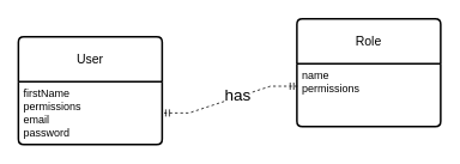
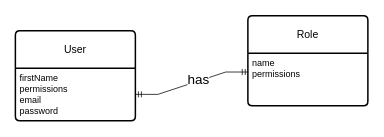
  <mxCell id="0" />
  <mxCell id="1" parent="0" />
  <mxCell id="2" value="User" style="swimlane;childLayout=stackLayout;horizontal=1;startSize=50;horizontalStack=0;rounded=1;fontSize=14;fontStyle=0;strokeWidth=2;resizeParent=0;resizeLast=1;shadow=0;dashed=0;align=center;arcSize=4;whiteSpace=wrap;html=1;" vertex="1" parent="1"><mxGeometry x="20" y="40" width="160" height="120" as="geometry" /></mxCell>
  <mxCell id="3" value="firstName&lt;br&gt;permissions&lt;br&gt;email&lt;br&gt;password" style="align=left;strokeColor=none;fillColor=none;spacingLeft=4;fontSize=12;verticalAlign=top;resizable=0;rotatable=0;part=1;html=1;" vertex="1" parent="2"><mxGeometry y="50" width="160" height="70" as="geometry" /></mxCell>
  <mxCell id="4" value="Role" style="swimlane;childLayout=stackLayout;horizontal=1;startSize=50;horizontalStack=0;rounded=1;fontSize=14;fontStyle=0;strokeWidth=2;resizeParent=0;resizeLast=1;shadow=0;dashed=0;align=center;arcSize=4;whiteSpace=wrap;html=1;" vertex="1" parent="1"><mxGeometry x="330" y="20" width="160" height="120" as="geometry" /></mxCell>
  <mxCell id="5" value="name&lt;br&gt;permissions&lt;br&gt;" style="align=left;strokeColor=none;fillColor=none;spacingLeft=4;fontSize=12;verticalAlign=top;resizable=0;rotatable=0;part=1;html=1;" vertex="1" parent="4"><mxGeometry y="50" width="160" height="70" as="geometry" /></mxCell>
- <mxCell id="6" value="" style="edgeStyle=entityRelationEdgeStyle;fontSize=12;html=1;endArrow=ERmandOne;startArrow=ERmandOne;rounded=0;entryX=1;entryY=0.5;entryDx=0;entryDy=0;exitX=0.003;exitY=0.36;exitDx=0;exitDy=0;exitPerimeter=0;dashed=1;" edge="1" parent="1" source="5" target="3"><mxGeometry width="100" height="100" relative="1" as="geometry"><mxPoint x="380" y="277.5" as="sourcePoint" /><mxPoint x="260" y="135" as="targetPoint" /></mxGeometry></mxCell>
+ <mxCell id="6" value="" style="edgeStyle=entityRelationEdgeStyle;fontSize=12;html=1;endArrow=ERmandOne;startArrow=ERmandOne;rounded=0;entryX=1;entryY=0.5;entryDx=0;entryDy=0;exitX=0.003;exitY=0.36;exitDx=0;exitDy=0;exitPerimeter=0;" edge="1" parent="1" source="5" target="3"><mxGeometry width="100" height="100" relative="1" as="geometry"><mxPoint x="380" y="277.5" as="sourcePoint" /><mxPoint x="260" y="135" as="targetPoint" /></mxGeometry></mxCell>
  <mxCell id="7" value="has" style="edgeLabel;html=1;align=center;verticalAlign=middle;resizable=0;points=[];fontSize=18;" connectable="0" vertex="1" parent="6"><mxGeometry x="-0.127" y="-2" relative="1" as="geometry"><mxPoint as="offset" /></mxGeometry></mxCell>
